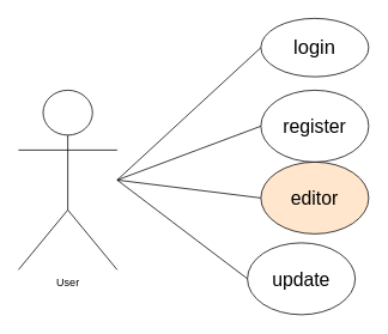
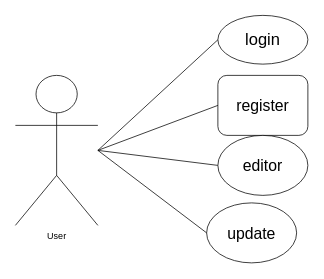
  <mxCell id="0" />
  <mxCell id="1" parent="0" />
  <mxCell id="2" value="User" style="shape=umlActor;html=1;verticalLabelPosition=bottom;verticalAlign=top;align=center;" parent="1" vertex="1"><mxGeometry x="20" y="100" width="110" height="200" as="geometry" /></mxCell>
  <mxCell id="3" value="" style="endArrow=none;html=1;rounded=0;entryX=0;entryY=0.5;entryDx=0;entryDy=0;" parent="1" edge="1" target="5"><mxGeometry width="50" height="50" relative="1" as="geometry"><mxPoint x="130" y="200" as="sourcePoint" /><mxPoint x="290" y="110" as="targetPoint" /></mxGeometry></mxCell>
  <mxCell id="4" value="" style="endArrow=none;html=1;rounded=0;entryX=0;entryY=0.5;entryDx=0;entryDy=0;" parent="1" target="7" edge="1"><mxGeometry width="50" height="50" relative="1" as="geometry"><mxPoint x="130" y="200" as="sourcePoint" /><mxPoint x="220" y="190" as="targetPoint" /></mxGeometry></mxCell>
  <mxCell id="5" value="&lt;p&gt;&lt;font style=&quot;font-size: 22px;&quot;&gt;login&lt;/font&gt;&lt;/p&gt;" style="ellipse;whiteSpace=wrap;html=1;fontFamily=Helvetica;" parent="1" vertex="1"><mxGeometry x="290" y="20" width="120" height="65" as="geometry" /></mxCell>
- <mxCell id="6" value="&lt;font style=&quot;font-size: 21px;&quot;&gt;register&lt;/font&gt;" style="ellipse;whiteSpace=wrap;html=1;" parent="1" vertex="1"><mxGeometry x="290" y="100" width="120" height="80" as="geometry" /></mxCell>
- <mxCell id="7" value="&lt;font style=&quot;font-size: 21px;&quot;&gt;editor&lt;/font&gt;" style="ellipse;whiteSpace=wrap;html=1;fillColor=#ffe6cc;" parent="1" vertex="1"><mxGeometry x="290" y="180" width="120" height="80" as="geometry" /></mxCell>
+ <mxCell id="6" value="&lt;font style=&quot;font-size: 21px;&quot;&gt;register&lt;/font&gt;" style="whiteSpace=wrap;html=1;rounded=1;" parent="1" vertex="1"><mxGeometry x="290" y="100" width="120" height="80" as="geometry" /></mxCell>
+ <mxCell id="7" value="&lt;font style=&quot;font-size: 21px;&quot;&gt;editor&lt;/font&gt;" style="ellipse;whiteSpace=wrap;html=1;" parent="1" vertex="1"><mxGeometry x="290" y="180" width="120" height="80" as="geometry" /></mxCell>
  <mxCell id="8" value="" style="endArrow=none;html=1;rounded=0;entryX=0;entryY=0.5;entryDx=0;entryDy=0;" parent="1" target="6" edge="1"><mxGeometry width="50" height="50" relative="1" as="geometry"><mxPoint x="130" y="200" as="sourcePoint" /><mxPoint x="230" y="260" as="targetPoint" /></mxGeometry></mxCell>
  <mxCell id="9" value="&lt;span style=&quot;font-size: 21px;&quot;&gt;update&lt;/span&gt;" style="ellipse;whiteSpace=wrap;html=1;" vertex="1" parent="1"><mxGeometry x="275" y="270" width="120" height="80" as="geometry" /></mxCell>
  <mxCell id="10" value="" style="endArrow=none;html=1;rounded=0;fontFamily=Helvetica;fontSize=12;exitX=0;exitY=0.5;exitDx=0;exitDy=0;" edge="1" parent="1" source="9"><mxGeometry width="50" height="50" relative="1" as="geometry"><mxPoint x="280" y="340" as="sourcePoint" /><mxPoint x="130" y="200" as="targetPoint" /></mxGeometry></mxCell>
